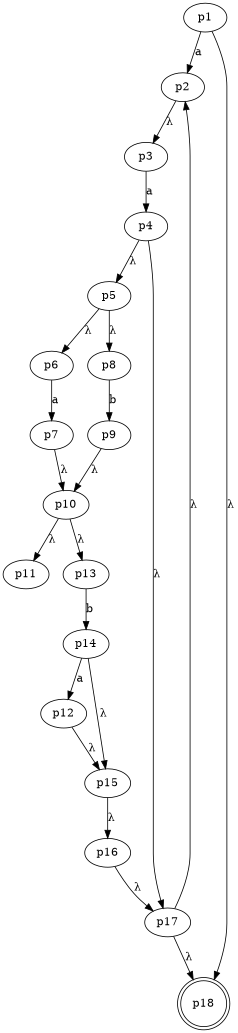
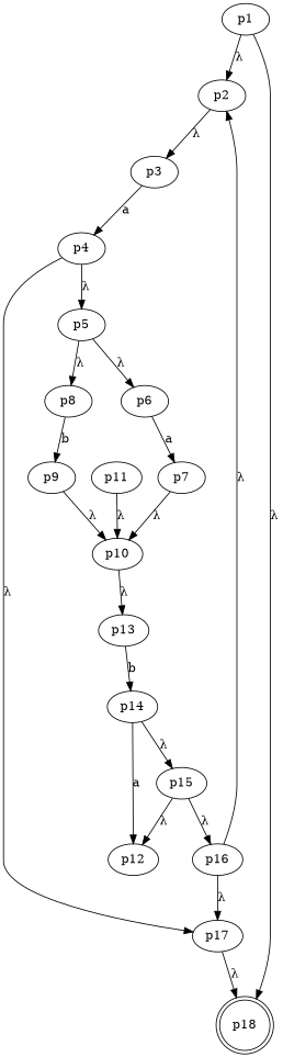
  digraph {
    n1 [label=p1]
    n2 [label=p2]
    n3 [label=p18 shape=doublecircle]
    n4 [label=p3]
    n5 [label=p4]
    n6 [label=p5]
    n7 [label=p6]
    n8 [label=p8]
    n9 [label=p17]
    n10 [label=p7]
    n11 [label=p9]
    n12 [label=p10]
    n13 [label=p11]
    n14 [label=p13]
    n15 [label=p14]
    n16 [label=p12]
    n17 [label=p15]
    n18 [label=p16]
-   n1 -> n2 [label=a]
+   n1 -> n2 [label="λ"]
    n1 -> n3 [label="λ"]
    n2 -> n4 [label="λ"]
    n4 -> n5 [label=a]
    n5 -> n6 [label="λ"]
    n5 -> n9 [label="λ"]
    n6 -> n7 [label="λ"]
    n6 -> n8 [label="λ"]
    n7 -> n10 [label=a]
    n8 -> n11 [label=b]
-   n9 -> n2 [label="λ"]
+   n18 -> n2 [label="λ"]
    n9 -> n3 [label="λ"]
    n10 -> n12 [label="λ"]
    n11 -> n12 [label="λ"]
-   n12 -> n13 [label="λ"]
+   n13 -> n12 [label="λ"]
    n12 -> n14 [label="λ"]
    n14 -> n15 [label=b]
    n15 -> n16 [label=a]
    n15 -> n17 [label="λ"]
-   n16 -> n17 [label="λ"]
+   n17 -> n16 [label="λ"]
    n17 -> n18 [label="λ"]
    n18 -> n9 [label="λ"]
  }
